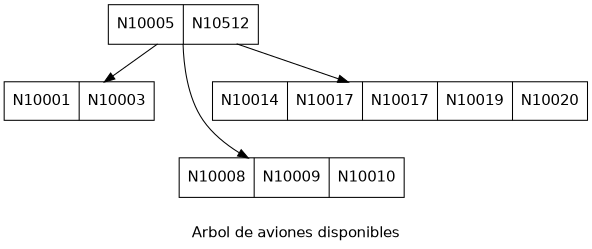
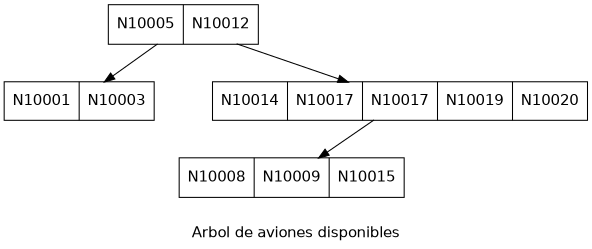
  digraph {
    fontname="DejaVu Sans"
    label="Arbol de aviones disponibles"
    node [fontname="DejaVu Sans" shape=record]
    edge [fontname="DejaVu Sans"]
-   n1 [label="N10005|N10512"]
+   n1 [label="N10005|N10012"]
    n2 [label="N10001|N10003"]
-   n3 [label="N10008|N10009|N10010"]
+   n3 [label="N10008|N10009|N10015"]
    n4 [label="N10014|N10017|N10017|N10019|N10020"]
    n1 -> n2
-   n1 -> n3
+   n4 -> n3
    n1 -> n4
  }
